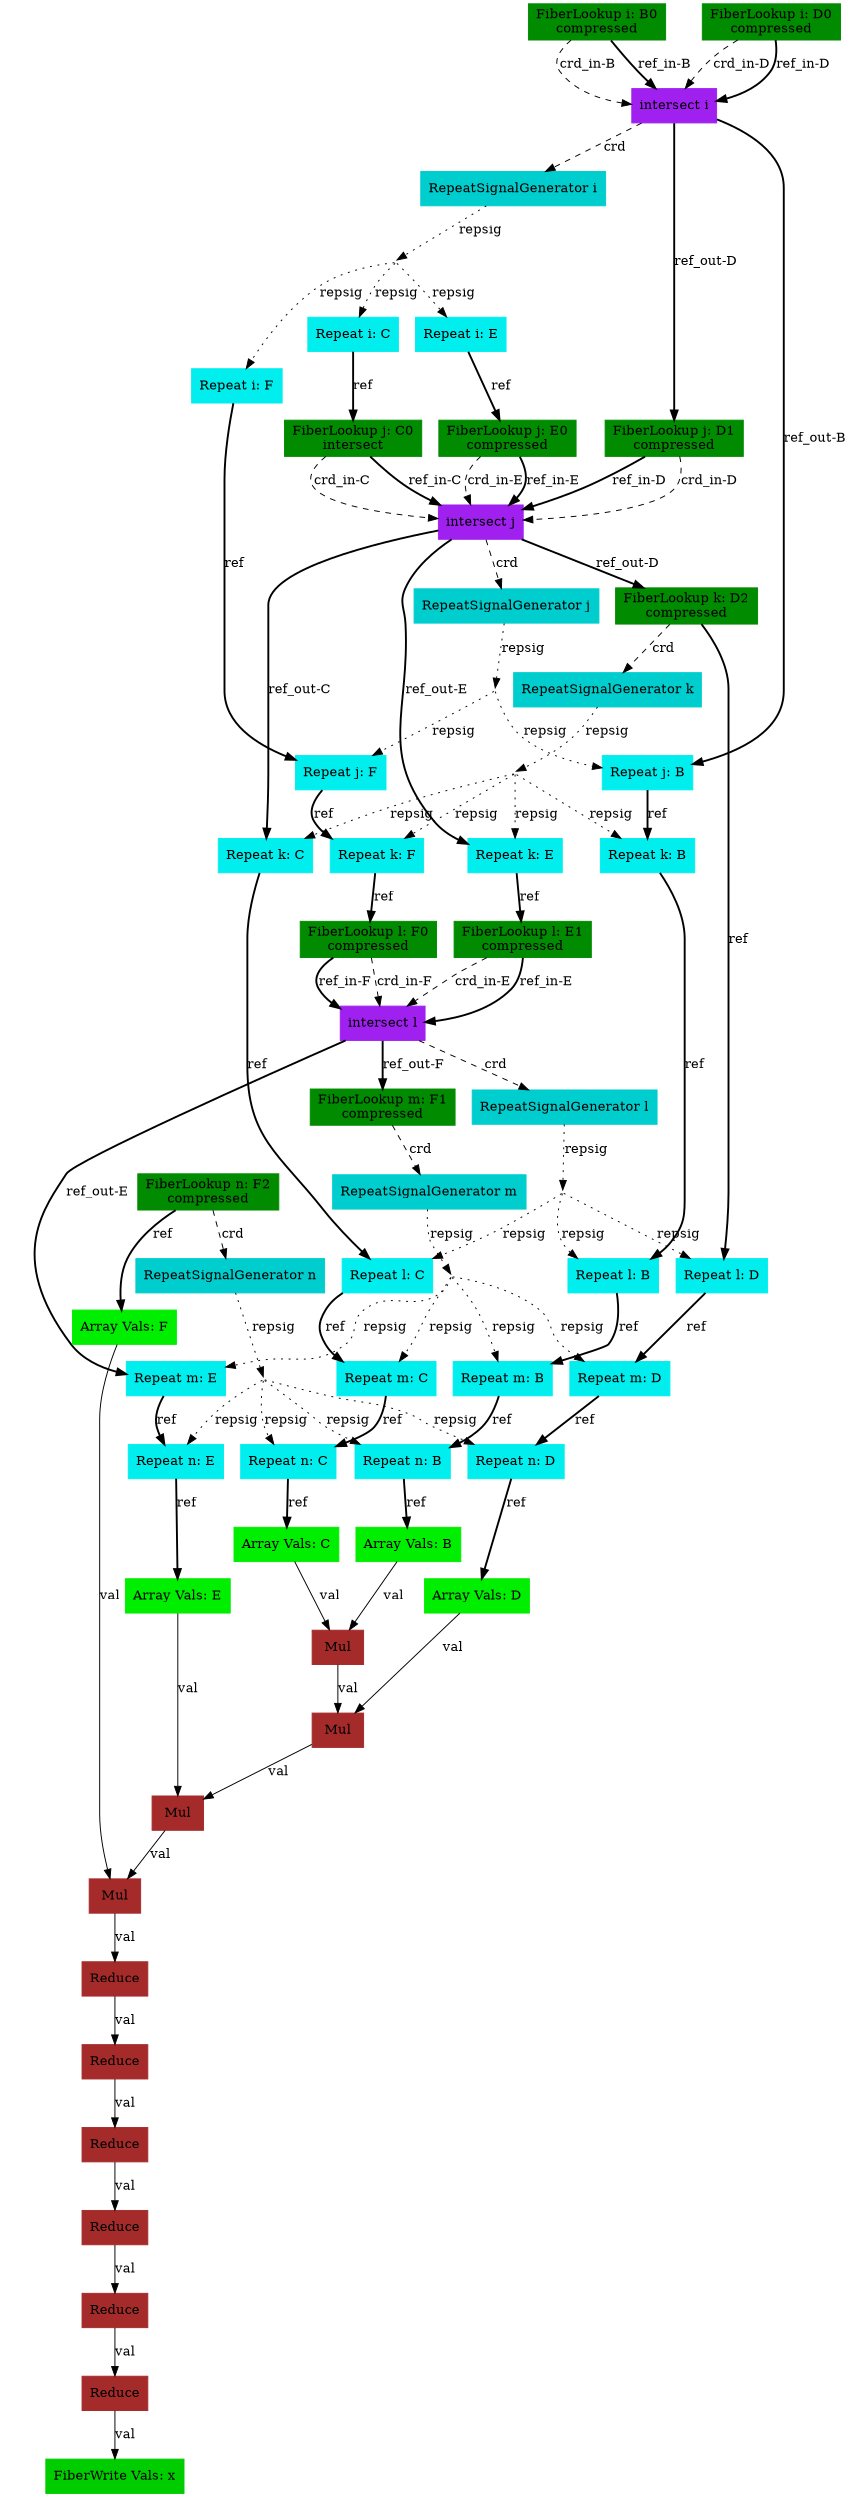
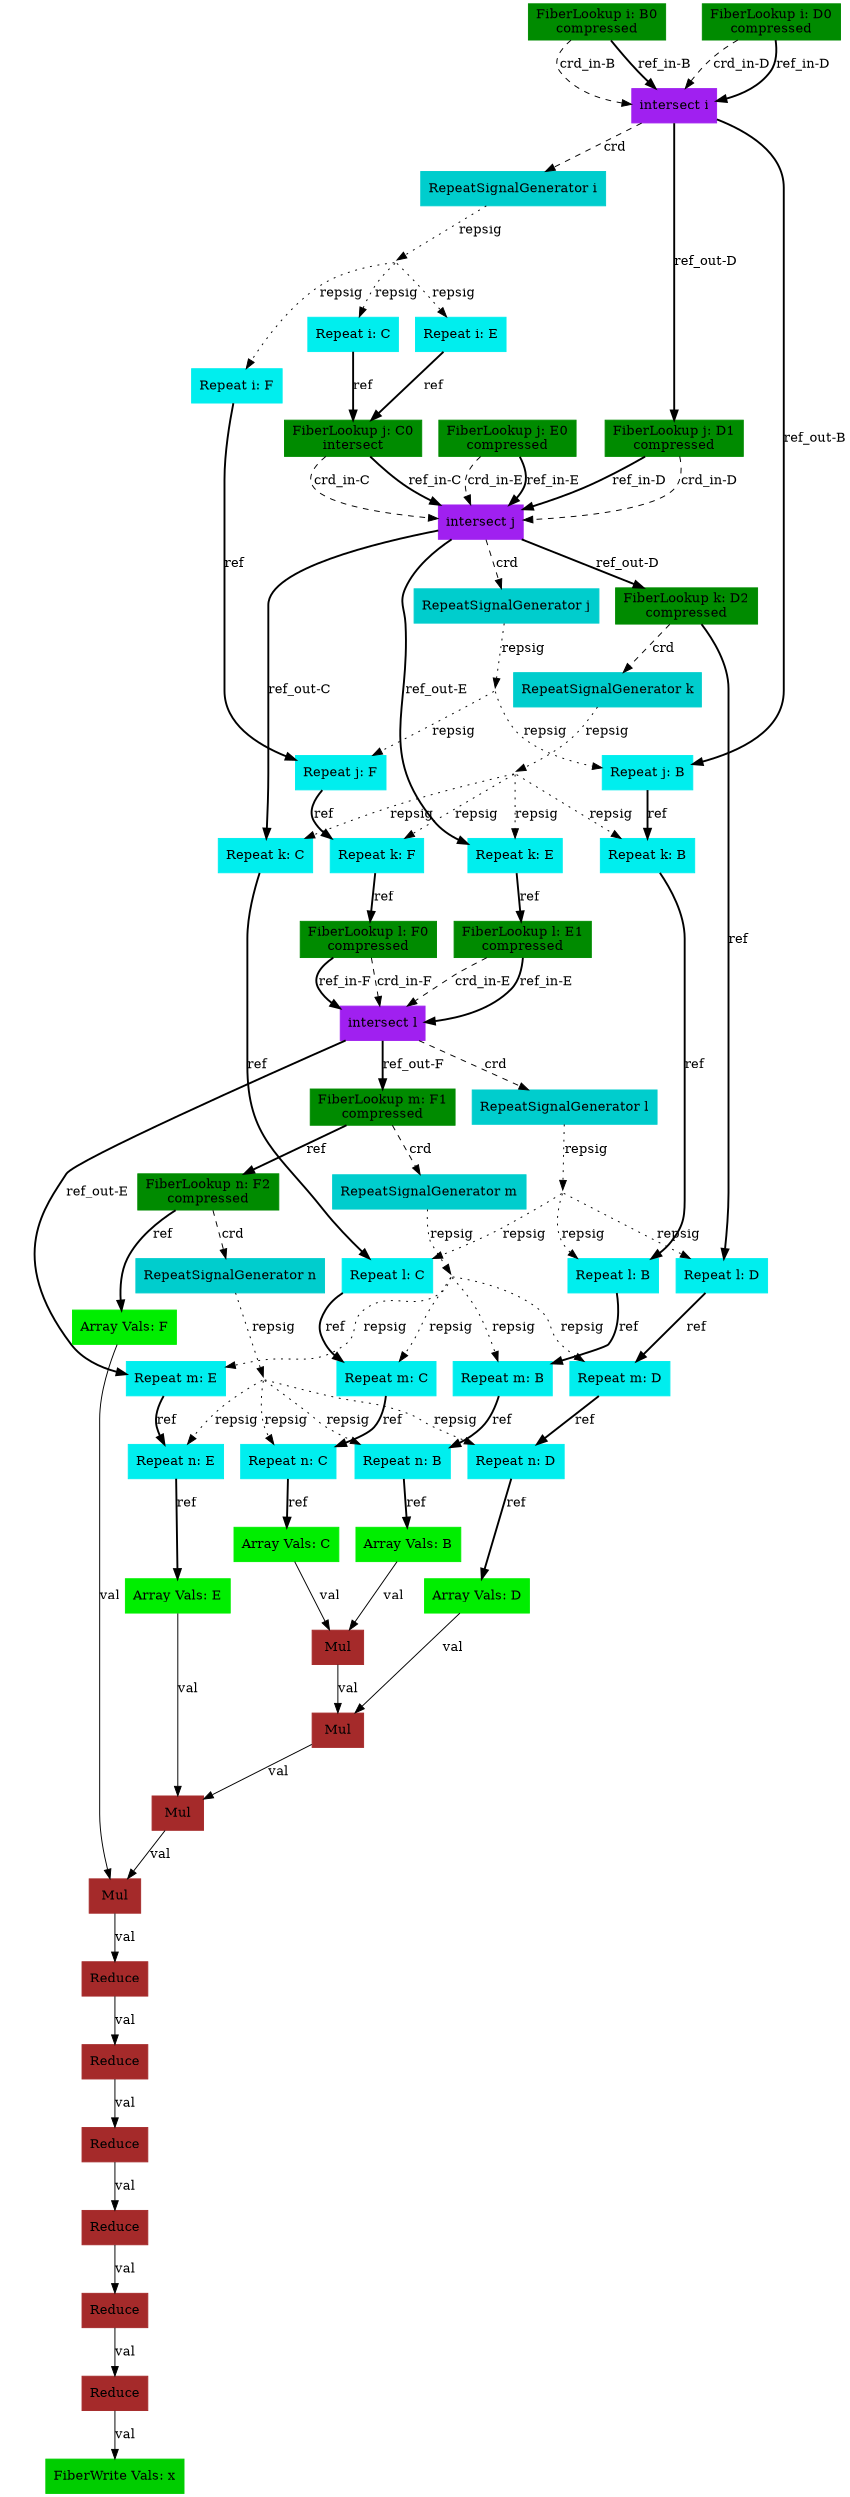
  digraph {
    node [color=cyan2 shape=box style=filled type=repeat]
    edge [style=bold type=ref]
    n1 [color=green4 format=compressed index=i label="FiberLookup i: B0\ncompressed" root=true src=true tensor=B type=fiberlookup]
    n2 [color=purple index=i label="intersect i" type=intersect]
    n3 [color=cyan3 index=i label="RepeatSignalGenerator i" type=repsiggen]
    n4 [index=j label="Repeat j: B" root=false tensor=B]
    n5 [color=green4 format=compressed index=j label="FiberLookup j: D1\ncompressed" root=false src=true tensor=D type=fiberlookup]
    56 [shape=point style=invis type=broadcast color=""]
    n7 [index=k label="Repeat k: B" root=false tensor=B]
    n8 [color=purple index=j label="intersect j" type=intersect]
    n9 [index=i label="Repeat i: C" root=true tensor=C]
    n10 [index=i label="Repeat i: E" root=true tensor=E]
    n11 [index=i label="Repeat i: F" root=true tensor=F]
    n12 [color=green4 format=compressed index=j label="FiberLookup j: C0\nintersect" root=false src=true tensor=C type=fiberlookup]
    n13 [color=green4 format=compressed index=j label="FiberLookup j: E0\ncompressed" root=false src=true tensor=E type=fiberlookup]
    n14 [index=j label="Repeat j: F" root=false tensor=F]
    n15 [color=cyan3 index=j label="RepeatSignalGenerator j" type=repsiggen]
    n16 [index=k label="Repeat k: C" root=false tensor=C]
    n17 [color=green4 format=compressed index=k label="FiberLookup k: D2\ncompressed" root=false src=true tensor=D type=fiberlookup]
    n18 [index=k label="Repeat k: E" root=false tensor=E]
    47 [shape=point style=invis type=broadcast color=""]
    n20 [index=l label="Repeat l: C" root=false tensor=C]
    n21 [index=l label="Repeat l: D" root=false tensor=D]
    n22 [color=cyan3 index=k label="RepeatSignalGenerator k" type=repsiggen]
    n23 [color=green4 format=compressed index=l label="FiberLookup l: E1\ncompressed" root=false src=true tensor=E type=fiberlookup]
    n24 [index=k label="Repeat k: F" root=false tensor=F]
    n25 [index=l label="Repeat l: B" root=false tensor=B]
    n26 [index=m label="Repeat m: B" root=false tensor=B]
    n27 [index=n label="Repeat n: B" root=false tensor=B]
    n28 [color=green2 label="Array Vals: B" tensor=B type=arrayvals]
    n29 [color=brown label=Mul type=mul]
    n30 [color=brown label=Mul type=mul]
    n31 [color=brown label=Mul type=mul]
    n32 [color=brown label=Mul type=mul]
    n33 [color=brown label=Reduce type=reduce]
    n34 [color=brown label=Reduce type=reduce]
    n35 [color=brown label=Reduce type=reduce]
    n36 [color=brown label=Reduce type=reduce]
    n37 [color=brown label=Reduce type=reduce]
    n38 [color=brown label=Reduce type=reduce]
    n39 [color=green3 label="FiberWrite Vals: x" sink=true tensor=x type=fiberwrite]
    n40 [color=green4 format=compressed index=l label="FiberLookup l: F0\ncompressed" root=false src=true tensor=F type=fiberlookup]
    n41 [color=purple index=l label="intersect l" type=intersect]
    n42 [color=cyan3 index=l label="RepeatSignalGenerator l" type=repsiggen]
    n43 [index=m label="Repeat m: E" root=false tensor=E]
    n44 [color=green4 format=compressed index=m label="FiberLookup m: F1\ncompressed" root=false src=true tensor=F type=fiberlookup]
    33 [shape=point style=invis type=broadcast color=""]
    n46 [index=n label="Repeat n: E" root=false tensor=E]
    n47 [color=cyan3 index=m label="RepeatSignalGenerator m" type=repsiggen]
    n48 [color=green4 format=compressed index=n label="FiberLookup n: F2\ncompressed" root=false src=true tensor=F type=fiberlookup]
    n49 [index=m label="Repeat m: C" root=false tensor=C]
    n50 [index=m label="Repeat m: D" root=false tensor=D]
    n51 [index=n label="Repeat n: C" root=false tensor=C]
    n52 [color=green2 label="Array Vals: C" tensor=C type=arrayvals]
    n53 [index=n label="Repeat n: D" root=false tensor=D]
    n54 [color=green2 label="Array Vals: D" tensor=D type=arrayvals]
    n55 [color=green2 label="Array Vals: E" tensor=E type=arrayvals]
    27 [shape=point style=invis type=broadcast color=""]
    n57 [color=cyan3 index=n label="RepeatSignalGenerator n" type=repsiggen]
    n58 [color=green2 label="Array Vals: F" tensor=F type=arrayvals]
    20 [shape=point style=invis type=broadcast color=""]
    42 [shape=point style=invis type=broadcast color=""]
    n61 [color=green4 format=compressed index=i label="FiberLookup i: D0\ncompressed" root=true src=true tensor=D type=fiberlookup]
    n1 -> n2 [label="crd_in-B" style=dashed type=crd]
    n1 -> n2 [label="ref_in-B"]
    n2 -> n3 [label=crd style=dashed type=crd]
    n2 -> n4 [label="ref_out-B"]
    n2 -> n5 [label="ref_out-D"]
    n3 -> 56 [label=repsig style=dotted type=repsig]
    n4 -> n7 [label=ref]
    n5 -> n8 [label="crd_in-D" style=dashed type=crd]
    n5 -> n8 [label="ref_in-D"]
    56 -> n9 [label=repsig style=dotted type=repsig]
    56 -> n10 [label=repsig style=dotted type=repsig]
    56 -> n11 [label=repsig style=dotted type=repsig]
    n7 -> n25 [label=ref]
    n8 -> n15 [label=crd style=dashed type=crd]
    n8 -> n16 [label="ref_out-C"]
    n8 -> n17 [label="ref_out-D"]
    n8 -> n18 [label="ref_out-E"]
    n9 -> n12 [label=ref]
-   n10 -> n13 [label=ref]
+   n10 -> n12 [label=ref]
    n11 -> n14 [label=ref]
    n12 -> n8 [label="crd_in-C" style=dashed type=crd]
    n12 -> n8 [label="ref_in-C"]
    n13 -> n8 [label="crd_in-E" style=dashed type=crd]
    n13 -> n8 [label="ref_in-E"]
    n14 -> n24 [label=ref]
    n15 -> 47 [label=repsig style=dotted type=repsig]
    n16 -> n20 [label=ref]
    n17 -> n21 [label=ref]
    n17 -> n22 [label=crd style=dashed type=crd]
    n18 -> n23 [label=ref]
    47 -> n4 [label=repsig style=dotted type=repsig]
    47 -> n14 [label=repsig style=dotted type=repsig]
    n20 -> n49 [label=ref]
    n21 -> n50 [label=ref]
    n22 -> 42 [label=repsig style=dotted type=repsig]
    n23 -> n41 [label="crd_in-E" style=dashed type=crd]
    n23 -> n41 [label="ref_in-E"]
    n24 -> n40 [label=ref]
    n25 -> n26 [label=ref]
    n26 -> n27 [label=ref]
    n27 -> n28 [label=ref]
    n28 -> n29 [label=val type=val style=""]
    n29 -> n30 [label=val type=val style=""]
    n30 -> n31 [label=val type=val style=""]
    n31 -> n32 [label=val type=val style=""]
    n32 -> n33 [label=val type=val style=""]
    n33 -> n34 [label=val type=val style=""]
    n34 -> n35 [label=val type=val style=""]
    n35 -> n36 [label=val type=val style=""]
    n36 -> n37 [label=val type=val style=""]
    n37 -> n38 [label=val type=val style=""]
    n38 -> n39 [label=val type=val style=""]
    n40 -> n41 [label="crd_in-F" style=dashed type=crd]
    n40 -> n41 [label="ref_in-F"]
    n41 -> n42 [label=crd style=dashed type=crd]
    n41 -> n43 [label="ref_out-E"]
    n41 -> n44 [label="ref_out-F"]
    n42 -> 33 [label=repsig style=dotted type=repsig]
    n43 -> n46 [label=ref]
    n44 -> n47 [label=crd style=dashed type=crd]
+   n44 -> n48 [label=ref]
    33 -> n20 [label=repsig style=dotted type=repsig]
    33 -> n21 [label=repsig style=dotted type=repsig]
    33 -> n25 [label=repsig style=dotted type=repsig]
    n46 -> n55 [label=ref]
    n47 -> 27 [label=repsig style=dotted type=repsig]
    n48 -> n57 [label=crd style=dashed type=crd]
    n48 -> n58 [label=ref]
    n49 -> n51 [label=ref]
    n50 -> n53 [label=ref]
    n51 -> n52 [label=ref]
    n52 -> n29 [label=val type=val style=""]
    n53 -> n54 [label=ref]
    n54 -> n30 [label=val type=val style=""]
    n55 -> n31 [label=val type=val style=""]
    27 -> n26 [label=repsig style=dotted type=repsig]
    27 -> n43 [label=repsig style=dotted type=repsig]
    27 -> n49 [label=repsig style=dotted type=repsig]
    27 -> n50 [label=repsig style=dotted type=repsig]
    n57 -> 20 [label=repsig style=dotted type=repsig]
    n58 -> n32 [label=val type=val style=""]
    20 -> n27 [label=repsig style=dotted type=repsig]
    20 -> n46 [label=repsig style=dotted type=repsig]
    20 -> n51 [label=repsig style=dotted type=repsig]
    20 -> n53 [label=repsig style=dotted type=repsig]
    42 -> n7 [label=repsig style=dotted type=repsig]
    42 -> n16 [label=repsig style=dotted type=repsig]
    42 -> n18 [label=repsig style=dotted type=repsig]
    42 -> n24 [label=repsig style=dotted type=repsig]
    n61 -> n2 [label="crd_in-D" style=dashed type=crd]
    n61 -> n2 [label="ref_in-D"]
  }
